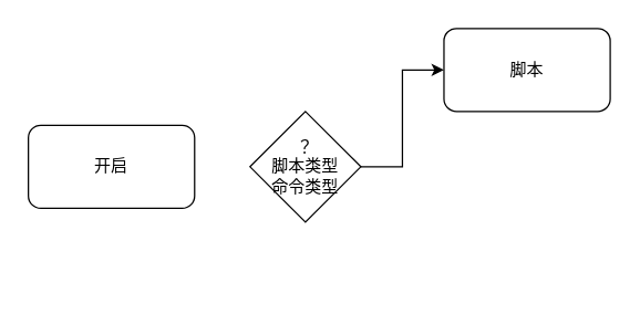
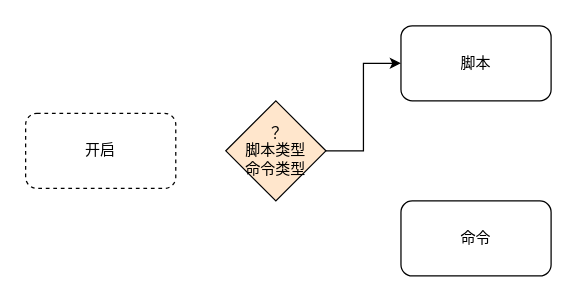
  <mxCell id="0" />
  <mxCell id="1" parent="0" />
  <mxCell id="2" value="" style="group" vertex="1" connectable="0" parent="1"><mxGeometry x="20" y="20" width="420" height="200" as="geometry" /></mxCell>
- <mxCell id="3" value="开启" style="rounded=1;whiteSpace=wrap;html=1;" vertex="1" parent="2"><mxGeometry y="70" width="120" height="60" as="geometry" /></mxCell>
- <mxCell id="4" value="？&lt;br&gt;脚本类型&lt;br&gt;命令类型" style="rhombus;whiteSpace=wrap;html=1;" vertex="1" parent="2"><mxGeometry x="160" y="60" width="80" height="80" as="geometry" /></mxCell>
+ <mxCell id="3" value="开启" style="rounded=1;whiteSpace=wrap;html=1;dashed=1;" vertex="1" parent="2"><mxGeometry y="70" width="120" height="60" as="geometry" /></mxCell>
+ <mxCell id="4" value="？&lt;br&gt;脚本类型&lt;br&gt;命令类型" style="rhombus;whiteSpace=wrap;html=1;fillColor=#ffe6cc;" vertex="1" parent="2"><mxGeometry x="160" y="60" width="80" height="80" as="geometry" /></mxCell>
+ <mxCell id="5" value="命令" style="rounded=1;whiteSpace=wrap;html=1;" vertex="1" parent="2"><mxGeometry x="300" y="140" width="120" height="60" as="geometry" /></mxCell>
  <mxCell id="6" value="脚本" style="rounded=1;whiteSpace=wrap;html=1;" vertex="1" parent="2"><mxGeometry x="300" width="120" height="60" as="geometry" /></mxCell>
  <mxCell id="7" style="edgeStyle=orthogonalEdgeStyle;rounded=0;orthogonalLoop=1;jettySize=auto;html=1;" edge="1" parent="2" source="4" target="6"><mxGeometry relative="1" as="geometry" /></mxCell>
